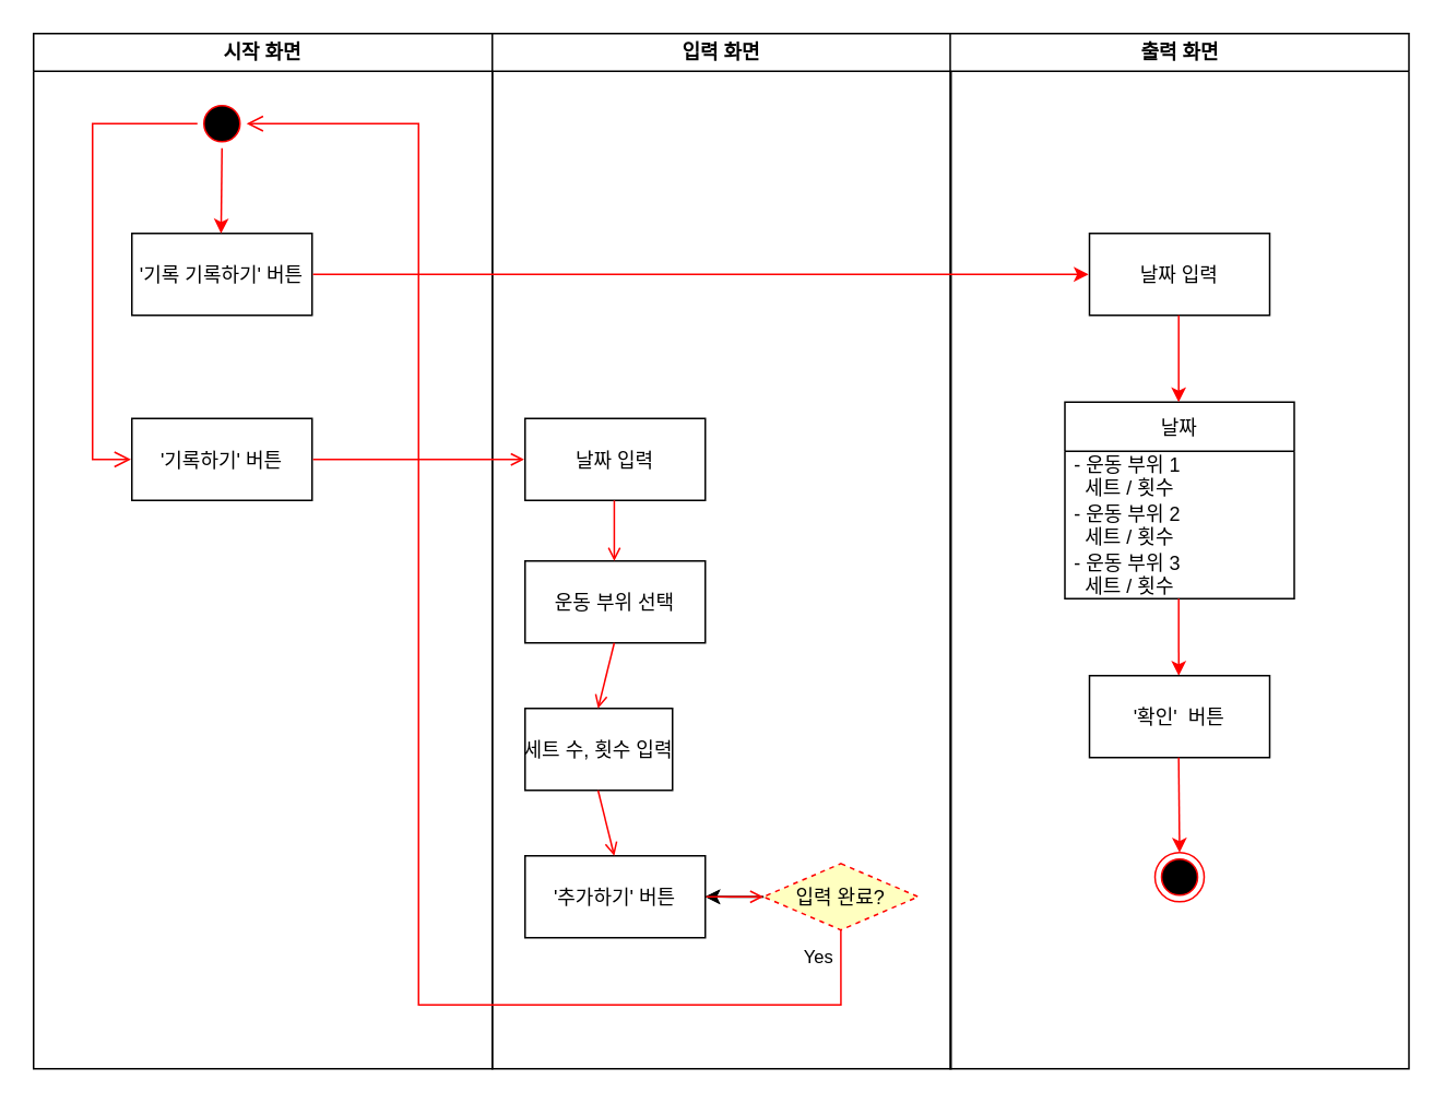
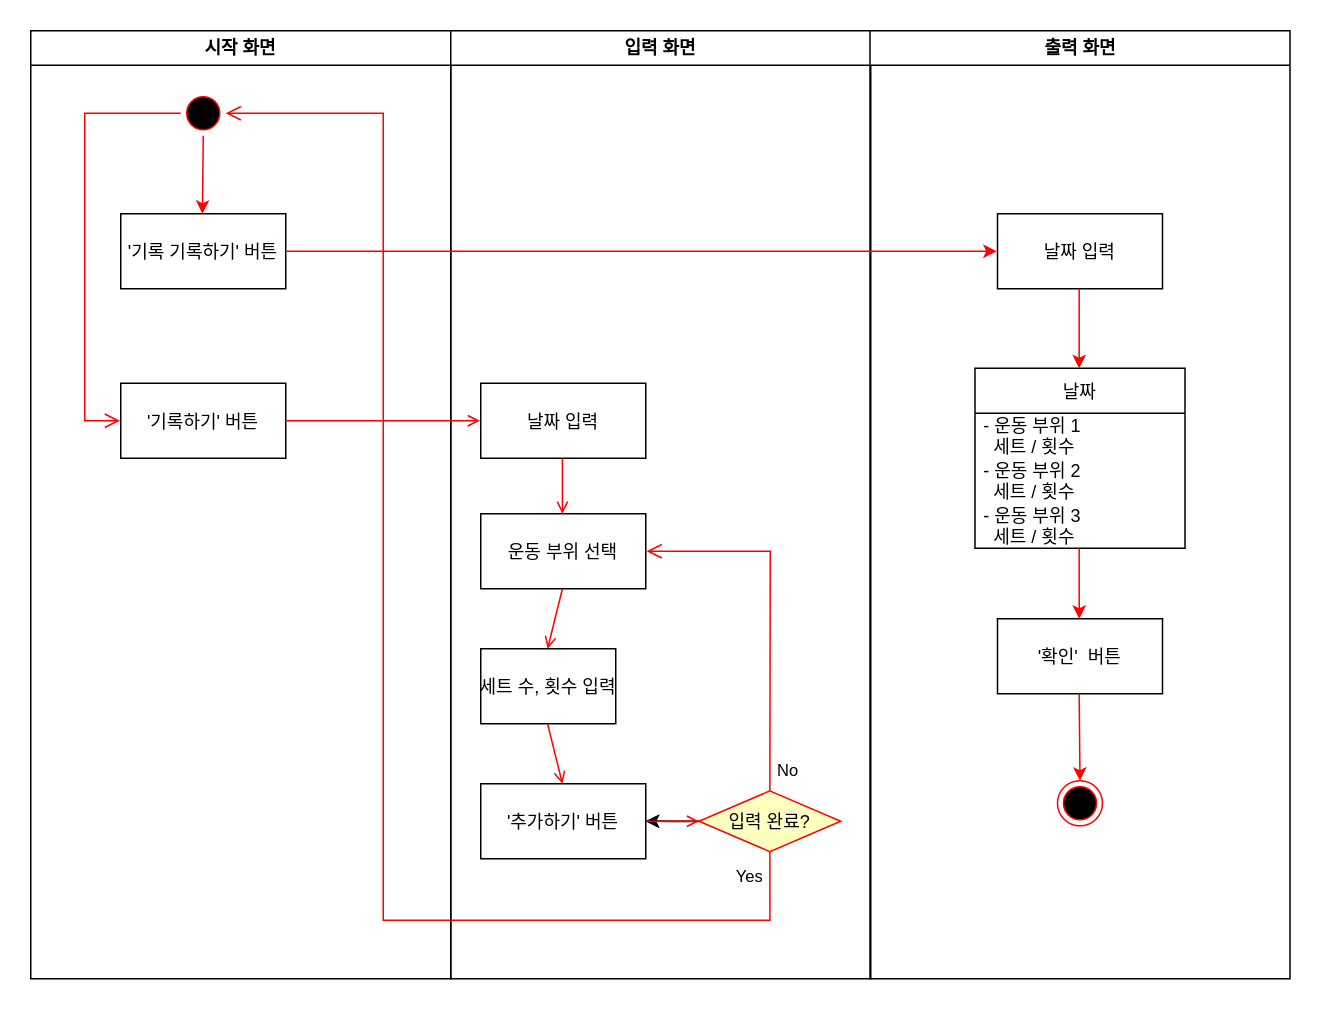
  <mxCell id="0" />
  <mxCell id="1" parent="0" />
  <mxCell id="2" value="시작 화면" style="swimlane;whiteSpace=wrap" parent="1" vertex="1"><mxGeometry x="20" y="20" width="280" height="632" as="geometry" /></mxCell>
  <mxCell id="3" value="" style="ellipse;shape=startState;fillColor=#000000;strokeColor=#ff0000;" parent="2" vertex="1"><mxGeometry x="100" y="40" width="30" height="30" as="geometry" /></mxCell>
  <mxCell id="4" value="" style="edgeStyle=orthogonalEdgeStyle;elbow=horizontal;verticalAlign=bottom;endArrow=open;endSize=8;strokeColor=#FF0000;endFill=1;rounded=0;entryX=-0.005;entryY=0.5;entryDx=0;entryDy=0;entryPerimeter=0;" parent="2" source="3" target="5" edge="1"><mxGeometry x="100" y="40" as="geometry"><mxPoint x="115" y="110" as="targetPoint" /><Array as="points"><mxPoint x="36" y="55" /><mxPoint x="36" y="260" /></Array></mxGeometry></mxCell>
  <mxCell id="5" value="'기록하기' 버튼" style="" parent="2" vertex="1"><mxGeometry x="60" y="235" width="110" height="50" as="geometry" /></mxCell>
  <mxCell id="6" value="'기록 기록하기' 버튼" style="" parent="2" vertex="1"><mxGeometry x="60" y="122" width="110" height="50" as="geometry" /></mxCell>
  <mxCell id="7" value="" style="endArrow=classic;html=1;rounded=0;strokeColor=#FF0000;exitX=0.5;exitY=1;exitDx=0;exitDy=0;entryX=0.495;entryY=0;entryDx=0;entryDy=0;entryPerimeter=0;" edge="1" parent="2" source="3" target="6"><mxGeometry width="50" height="50" relative="1" as="geometry"><mxPoint x="395.5" y="332" as="sourcePoint" /><mxPoint x="445.5" y="282" as="targetPoint" /></mxGeometry></mxCell>
  <mxCell id="8" value="입력 화면" style="swimlane;whiteSpace=wrap" parent="1" vertex="1"><mxGeometry x="300" y="20" width="280" height="632" as="geometry" /></mxCell>
  <mxCell id="9" value="날짜 입력" style="" parent="8" vertex="1"><mxGeometry x="20" y="235" width="110" height="50" as="geometry" /></mxCell>
  <mxCell id="10" value="운동 부위 선택" style="" parent="8" vertex="1"><mxGeometry x="20" y="322" width="110" height="50" as="geometry" /></mxCell>
  <mxCell id="11" value="" style="endArrow=open;strokeColor=#FF0000;endFill=1;rounded=0;exitX=0.495;exitY=1;exitDx=0;exitDy=0;exitPerimeter=0;entryX=0.495;entryY=0;entryDx=0;entryDy=0;entryPerimeter=0;" parent="8" source="9" target="10" edge="1"><mxGeometry relative="1" as="geometry"><mxPoint x="75.5" y="302" as="sourcePoint" /><mxPoint x="95.5" y="312" as="targetPoint" /></mxGeometry></mxCell>
  <mxCell id="12" value="세트 수, 횟수 입력" style="" parent="8" vertex="1"><mxGeometry x="20" y="412" width="90" height="50" as="geometry" /></mxCell>
  <mxCell id="13" value="" style="endArrow=open;strokeColor=#FF0000;endFill=1;rounded=0;exitX=0.495;exitY=1;exitDx=0;exitDy=0;exitPerimeter=0;entryX=0.495;entryY=0;entryDx=0;entryDy=0;entryPerimeter=0;" parent="8" source="10" target="12" edge="1"><mxGeometry relative="1" as="geometry"><mxPoint x="75.5" y="402" as="sourcePoint" /><mxPoint x="74.5" y="412" as="targetPoint" /></mxGeometry></mxCell>
  <mxCell id="14" value="" style="edgeStyle=orthogonalEdgeStyle;rounded=0;orthogonalLoop=1;jettySize=auto;html=1;" edge="1" parent="8" source="16" target="18"><mxGeometry relative="1" as="geometry" /></mxCell>
  <mxCell id="15" value="" style="edgeStyle=orthogonalEdgeStyle;rounded=0;orthogonalLoop=1;jettySize=auto;html=1;exitX=0;exitY=0.5;exitDx=0;exitDy=0;" edge="1" parent="8" source="16" target="18"><mxGeometry relative="1" as="geometry" /></mxCell>
- <mxCell id="16" value="입력 완료?" style="rhombus;fillColor=#ffffc0;strokeColor=#ff0000;dashed=1;" parent="8" vertex="1"><mxGeometry x="165.5" y="506.75" width="94.5" height="40.5" as="geometry" /></mxCell>
+ <mxCell id="16" value="입력 완료?" style="rhombus;fillColor=#ffffc0;strokeColor=#ff0000;" parent="8" vertex="1"><mxGeometry x="165.5" y="506.75" width="94.5" height="40.5" as="geometry" /></mxCell>
  <mxCell id="17" value="" style="endArrow=open;strokeColor=#FF0000;endFill=1;rounded=0;exitX=1.005;exitY=0.5;exitDx=0;exitDy=0;exitPerimeter=0;entryX=0;entryY=0.5;entryDx=0;entryDy=0;" parent="8" source="18" target="16" edge="1"><mxGeometry relative="1" as="geometry"><mxPoint x="155.5" y="447" as="targetPoint" /></mxGeometry></mxCell>
  <mxCell id="18" value="'추가하기' 버튼" style="" vertex="1" parent="8"><mxGeometry x="20" y="502" width="110" height="50" as="geometry" /></mxCell>
  <mxCell id="19" value="" style="endArrow=open;strokeColor=#FF0000;endFill=1;rounded=0;exitX=0.495;exitY=1;exitDx=0;exitDy=0;exitPerimeter=0;entryX=0.495;entryY=0;entryDx=0;entryDy=0;entryPerimeter=0;" edge="1" parent="8" source="12" target="18"><mxGeometry relative="1" as="geometry"><mxPoint x="85" y="280" as="sourcePoint" /><mxPoint x="85" y="335" as="targetPoint" /></mxGeometry></mxCell>
+ <mxCell id="20" value="No" style="edgeStyle=elbowEdgeStyle;elbow=horizontal;align=left;verticalAlign=bottom;endArrow=open;endSize=8;strokeColor=#FF0000;endFill=1;rounded=0;entryX=1.005;entryY=0.5;entryPerimeter=0;exitX=0.5;exitY=0;exitDx=0;exitDy=0;entryDx=0;entryDy=0;" edge="1" parent="8" source="16" target="10"><mxGeometry x="-0.962" y="-2" relative="1" as="geometry"><mxPoint x="175.5" y="147.25" as="targetPoint" /><Array as="points"><mxPoint x="213" y="352" /></Array><mxPoint x="225.5" y="372" as="sourcePoint" /><mxPoint x="1" as="offset" /></mxGeometry></mxCell>
  <mxCell id="21" value="출력 화면" style="swimlane;whiteSpace=wrap" parent="1" vertex="1"><mxGeometry x="579.5" y="20" width="280" height="632" as="geometry" /></mxCell>
  <mxCell id="22" value="" style="ellipse;shape=endState;fillColor=#000000;strokeColor=#ff0000" parent="21" vertex="1"><mxGeometry x="125" y="500" width="30" height="30" as="geometry" /></mxCell>
  <mxCell id="23" value="날짜 입력" style="" vertex="1" parent="21"><mxGeometry x="85" y="122" width="110" height="50" as="geometry" /></mxCell>
  <mxCell id="24" value="날짜" style="swimlane;fontStyle=0;childLayout=stackLayout;horizontal=1;startSize=30;horizontalStack=0;resizeParent=1;resizeParentMax=0;resizeLast=0;collapsible=1;marginBottom=0;labelBackgroundColor=none;labelBorderColor=none;sketch=0;fillStyle=auto;fillColor=#FFFFFF;" vertex="1" parent="21"><mxGeometry x="70" y="225" width="140" height="120" as="geometry" /></mxCell>
  <mxCell id="25" value="- 운동 부위 1&#10;  세트 / 횟수" style="text;strokeColor=none;fillColor=none;align=left;verticalAlign=middle;spacingLeft=4;spacingRight=4;overflow=hidden;points=[[0,0.5],[1,0.5]];portConstraint=eastwest;rotatable=0;labelBackgroundColor=none;labelBorderColor=none;sketch=0;fillStyle=auto;" vertex="1" parent="24"><mxGeometry y="30" width="140" height="30" as="geometry" /></mxCell>
  <mxCell id="26" value="- 운동 부위 2&#10;  세트 / 횟수" style="text;strokeColor=none;fillColor=none;align=left;verticalAlign=middle;spacingLeft=4;spacingRight=4;overflow=hidden;points=[[0,0.5],[1,0.5]];portConstraint=eastwest;rotatable=0;labelBackgroundColor=none;labelBorderColor=none;sketch=0;fillStyle=auto;" vertex="1" parent="24"><mxGeometry y="60" width="140" height="30" as="geometry" /></mxCell>
  <mxCell id="27" value="- 운동 부위 3&#10;  세트 / 횟수" style="text;strokeColor=none;fillColor=none;align=left;verticalAlign=middle;spacingLeft=4;spacingRight=4;overflow=hidden;points=[[0,0.5],[1,0.5]];portConstraint=eastwest;rotatable=0;labelBackgroundColor=none;labelBorderColor=none;sketch=0;fillStyle=auto;" vertex="1" parent="24"><mxGeometry y="90" width="140" height="30" as="geometry" /></mxCell>
  <mxCell id="28" value="" style="endArrow=classic;html=1;rounded=0;strokeColor=#FF0000;exitX=0.495;exitY=1;exitDx=0;exitDy=0;exitPerimeter=0;entryX=0.496;entryY=0;entryDx=0;entryDy=0;entryPerimeter=0;" edge="1" parent="21" source="23" target="24"><mxGeometry width="50" height="50" relative="1" as="geometry"><mxPoint x="-164.5" y="302" as="sourcePoint" /><mxPoint x="-114.5" y="252" as="targetPoint" /></mxGeometry></mxCell>
  <mxCell id="29" value="" style="endArrow=classic;html=1;rounded=0;strokeColor=#FF0000;exitX=0.496;exitY=1;exitDx=0;exitDy=0;exitPerimeter=0;" edge="1" parent="21" source="27"><mxGeometry width="50" height="50" relative="1" as="geometry"><mxPoint x="-164.5" y="292" as="sourcePoint" /><mxPoint x="139.5" y="392" as="targetPoint" /></mxGeometry></mxCell>
  <mxCell id="30" value="'확인'  버튼" style="" vertex="1" parent="21"><mxGeometry x="85" y="392" width="110" height="50" as="geometry" /></mxCell>
  <mxCell id="31" value="" style="endArrow=classic;html=1;rounded=0;strokeColor=#FF0000;exitX=0.495;exitY=1;exitDx=0;exitDy=0;exitPerimeter=0;entryX=0.5;entryY=0;entryDx=0;entryDy=0;" edge="1" parent="21" source="30" target="22"><mxGeometry width="50" height="50" relative="1" as="geometry"><mxPoint x="-164.5" y="292" as="sourcePoint" /><mxPoint x="-114.5" y="242" as="targetPoint" /></mxGeometry></mxCell>
  <mxCell id="32" value="" style="endArrow=open;strokeColor=#FF0000;endFill=1;rounded=0;exitX=1.005;exitY=0.5;exitDx=0;exitDy=0;exitPerimeter=0;entryX=-0.005;entryY=0.5;entryDx=0;entryDy=0;entryPerimeter=0;" parent="1" source="5" target="9" edge="1"><mxGeometry relative="1" as="geometry"><mxPoint x="315" y="187" as="targetPoint" /></mxGeometry></mxCell>
  <mxCell id="33" value="Yes" style="edgeStyle=orthogonalEdgeStyle;elbow=horizontal;align=left;verticalAlign=bottom;endArrow=open;endSize=8;strokeColor=#FF0000;endFill=1;rounded=0;entryX=1;entryY=0.5;exitX=0.5;exitY=1;exitDx=0;exitDy=0;entryDx=0;entryDy=0;" edge="1" parent="1" source="16" target="3"><mxGeometry x="-0.853" y="-20" relative="1" as="geometry"><mxPoint x="405" y="271" as="targetPoint" /><Array as="points"><mxPoint x="513" y="613" /><mxPoint x="255" y="613" /><mxPoint x="255" y="75" /></Array><mxPoint x="487.2" y="452.75" as="sourcePoint" /><mxPoint as="offset" /></mxGeometry></mxCell>
  <mxCell id="34" value="" style="endArrow=classic;html=1;rounded=0;strokeColor=#FF0000;exitX=1.005;exitY=0.5;exitDx=0;exitDy=0;exitPerimeter=0;entryX=-0.005;entryY=0.5;entryDx=0;entryDy=0;entryPerimeter=0;" edge="1" parent="1" source="6" target="23"><mxGeometry width="50" height="50" relative="1" as="geometry"><mxPoint x="415" y="353" as="sourcePoint" /><mxPoint x="665" y="198" as="targetPoint" /></mxGeometry></mxCell>
